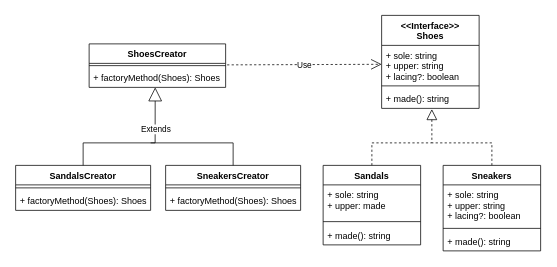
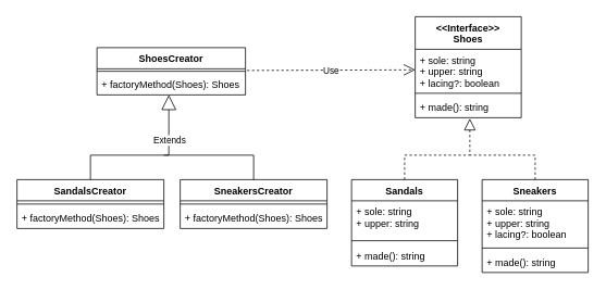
  <mxCell id="0" />
  <mxCell id="1" parent="0" />
  <mxCell id="2" value="" style="endArrow=block;dashed=1;endFill=0;endSize=12;html=1;rounded=0;exitX=0.5;exitY=0;exitDx=0;exitDy=0;entryX=0.515;entryY=1.038;entryDx=0;entryDy=0;entryPerimeter=0;" edge="1" parent="1" source="13" target="24"><mxGeometry width="160" relative="1" as="geometry"><mxPoint x="493" y="220" as="sourcePoint" /><mxPoint x="574.99" y="140" as="targetPoint" /><Array as="points"><mxPoint x="495" y="190" /><mxPoint x="575" y="190" /></Array></mxGeometry></mxCell>
  <mxCell id="3" value="" style="endArrow=none;dashed=1;html=1;rounded=0;fontColor=#000000;exitX=0.5;exitY=0;exitDx=0;exitDy=0;" edge="1" parent="1" source="17"><mxGeometry width="50" height="50" relative="1" as="geometry"><mxPoint x="661" y="220" as="sourcePoint" /><mxPoint x="575" y="190" as="targetPoint" /><Array as="points"><mxPoint x="655" y="190" /></Array></mxGeometry></mxCell>
  <mxCell id="4" value="ShoesCreator" style="swimlane;fontStyle=1;align=center;verticalAlign=top;childLayout=stackLayout;horizontal=1;startSize=26;horizontalStack=0;resizeParent=1;resizeParentMax=0;resizeLast=0;collapsible=1;marginBottom=0;fontColor=#000000;" vertex="1" parent="1"><mxGeometry x="118" y="58" width="182" height="58" as="geometry" /></mxCell>
  <mxCell id="5" value="" style="line;strokeWidth=1;fillColor=none;align=left;verticalAlign=middle;spacingTop=-1;spacingLeft=3;spacingRight=3;rotatable=0;labelPosition=right;points=[];portConstraint=eastwest;strokeColor=inherit;fontColor=#000000;" vertex="1" parent="4"><mxGeometry y="26" width="182" height="6" as="geometry" /></mxCell>
  <mxCell id="6" value="+ factoryMethod(Shoes): Shoes" style="text;strokeColor=none;fillColor=none;align=left;verticalAlign=top;spacingLeft=4;spacingRight=4;overflow=hidden;rotatable=0;points=[[0,0.5],[1,0.5]];portConstraint=eastwest;fontColor=#000000;" vertex="1" parent="4"><mxGeometry y="32" width="182" height="26" as="geometry" /></mxCell>
  <mxCell id="7" value="SneakersCreator" style="swimlane;fontStyle=1;align=center;verticalAlign=top;childLayout=stackLayout;horizontal=1;startSize=26;horizontalStack=0;resizeParent=1;resizeParentMax=0;resizeLast=0;collapsible=1;marginBottom=0;fontColor=#000000;" vertex="1" parent="1"><mxGeometry x="220" y="220" width="180" height="60" as="geometry" /></mxCell>
  <mxCell id="8" value="" style="line;strokeWidth=1;fillColor=none;align=left;verticalAlign=middle;spacingTop=-1;spacingLeft=3;spacingRight=3;rotatable=0;labelPosition=right;points=[];portConstraint=eastwest;strokeColor=inherit;fontColor=#000000;" vertex="1" parent="7"><mxGeometry y="26" width="180" height="8" as="geometry" /></mxCell>
  <mxCell id="9" value="+ factoryMethod(Shoes): Shoes" style="text;strokeColor=none;fillColor=none;align=left;verticalAlign=top;spacingLeft=4;spacingRight=4;overflow=hidden;rotatable=0;points=[[0,0.5],[1,0.5]];portConstraint=eastwest;fontColor=#000000;" vertex="1" parent="7"><mxGeometry y="34" width="180" height="26" as="geometry" /></mxCell>
  <mxCell id="10" value="SandalsCreator" style="swimlane;fontStyle=1;align=center;verticalAlign=top;childLayout=stackLayout;horizontal=1;startSize=26;horizontalStack=0;resizeParent=1;resizeParentMax=0;resizeLast=0;collapsible=1;marginBottom=0;fontColor=#000000;" vertex="1" parent="1"><mxGeometry x="20" y="220" width="180" height="60" as="geometry" /></mxCell>
  <mxCell id="11" value="" style="line;strokeWidth=1;fillColor=none;align=left;verticalAlign=middle;spacingTop=-1;spacingLeft=3;spacingRight=3;rotatable=0;labelPosition=right;points=[];portConstraint=eastwest;strokeColor=inherit;fontColor=#000000;" vertex="1" parent="10"><mxGeometry y="26" width="180" height="8" as="geometry" /></mxCell>
  <mxCell id="12" value="+ factoryMethod(Shoes): Shoes" style="text;strokeColor=none;fillColor=none;align=left;verticalAlign=top;spacingLeft=4;spacingRight=4;overflow=hidden;rotatable=0;points=[[0,0.5],[1,0.5]];portConstraint=eastwest;fontColor=#000000;" vertex="1" parent="10"><mxGeometry y="34" width="180" height="26" as="geometry" /></mxCell>
  <mxCell id="13" value="Sandals" style="swimlane;fontStyle=1;align=center;verticalAlign=top;childLayout=stackLayout;horizontal=1;startSize=26;horizontalStack=0;resizeParent=1;resizeParentMax=0;resizeLast=0;collapsible=1;marginBottom=0;fontColor=#000000;" vertex="1" parent="1"><mxGeometry x="430" y="220" width="130" height="106" as="geometry" /></mxCell>
- <mxCell id="14" value="+ sole: string&#10;+ upper: made" style="text;strokeColor=none;fillColor=none;align=left;verticalAlign=top;spacingLeft=4;spacingRight=4;overflow=hidden;rotatable=0;points=[[0,0.5],[1,0.5]];portConstraint=eastwest;fontColor=#000000;" vertex="1" parent="13"><mxGeometry y="26" width="130" height="44" as="geometry" /></mxCell>
+ <mxCell id="14" value="+ sole: string&#10;+ upper: string" style="text;strokeColor=none;fillColor=none;align=left;verticalAlign=top;spacingLeft=4;spacingRight=4;overflow=hidden;rotatable=0;points=[[0,0.5],[1,0.5]];portConstraint=eastwest;fontColor=#000000;" vertex="1" parent="13"><mxGeometry y="26" width="130" height="44" as="geometry" /></mxCell>
  <mxCell id="15" value="" style="line;strokeWidth=1;fillColor=none;align=left;verticalAlign=middle;spacingTop=-1;spacingLeft=3;spacingRight=3;rotatable=0;labelPosition=right;points=[];portConstraint=eastwest;strokeColor=inherit;fontColor=#000000;" vertex="1" parent="13"><mxGeometry y="70" width="130" height="10" as="geometry" /></mxCell>
  <mxCell id="16" value="+ made(): string" style="text;strokeColor=none;fillColor=none;align=left;verticalAlign=top;spacingLeft=4;spacingRight=4;overflow=hidden;rotatable=0;points=[[0,0.5],[1,0.5]];portConstraint=eastwest;fontColor=#000000;" vertex="1" parent="13"><mxGeometry y="80" width="130" height="26" as="geometry" /></mxCell>
  <mxCell id="17" value="Sneakers" style="swimlane;fontStyle=1;align=center;verticalAlign=top;childLayout=stackLayout;horizontal=1;startSize=26;horizontalStack=0;resizeParent=1;resizeParentMax=0;resizeLast=0;collapsible=1;marginBottom=0;fontColor=#000000;" vertex="1" parent="1"><mxGeometry x="590" y="220" width="130" height="114" as="geometry" /></mxCell>
  <mxCell id="18" value="+ sole: string&#10;+ upper: string&#10;+ lacing?: boolean" style="text;strokeColor=none;fillColor=none;align=left;verticalAlign=top;spacingLeft=4;spacingRight=4;overflow=hidden;rotatable=0;points=[[0,0.5],[1,0.5]];portConstraint=eastwest;fontColor=#000000;" vertex="1" parent="17"><mxGeometry y="26" width="130" height="54" as="geometry" /></mxCell>
  <mxCell id="19" value="" style="line;strokeWidth=1;fillColor=none;align=left;verticalAlign=middle;spacingTop=-1;spacingLeft=3;spacingRight=3;rotatable=0;labelPosition=right;points=[];portConstraint=eastwest;strokeColor=inherit;fontColor=#000000;" vertex="1" parent="17"><mxGeometry y="80" width="130" height="8" as="geometry" /></mxCell>
  <mxCell id="20" value="+ made(): string" style="text;strokeColor=none;fillColor=none;align=left;verticalAlign=top;spacingLeft=4;spacingRight=4;overflow=hidden;rotatable=0;points=[[0,0.5],[1,0.5]];portConstraint=eastwest;fontColor=#000000;" vertex="1" parent="17"><mxGeometry y="88" width="130" height="26" as="geometry" /></mxCell>
  <mxCell id="21" value="&lt;&lt;Interface&gt;&gt;&#10;Shoes" style="swimlane;fontStyle=1;align=center;verticalAlign=top;childLayout=stackLayout;horizontal=1;startSize=40;horizontalStack=0;resizeParent=1;resizeParentMax=0;resizeLast=0;collapsible=1;marginBottom=0;fontColor=#000000;" vertex="1" parent="1"><mxGeometry x="508" y="20" width="130" height="124" as="geometry" /></mxCell>
  <mxCell id="22" value="+ sole: string&#10;+ upper: string&#10;+ lacing?: boolean" style="text;strokeColor=none;fillColor=none;align=left;verticalAlign=top;spacingLeft=4;spacingRight=4;overflow=hidden;rotatable=0;points=[[0,0.5],[1,0.5]];portConstraint=eastwest;fontColor=#000000;" vertex="1" parent="21"><mxGeometry y="40" width="130" height="50" as="geometry" /></mxCell>
  <mxCell id="23" value="" style="line;strokeWidth=1;fillColor=none;align=left;verticalAlign=middle;spacingTop=-1;spacingLeft=3;spacingRight=3;rotatable=0;labelPosition=right;points=[];portConstraint=eastwest;strokeColor=inherit;fontColor=#000000;" vertex="1" parent="21"><mxGeometry y="90" width="130" height="8" as="geometry" /></mxCell>
  <mxCell id="24" value="+ made(): string" style="text;strokeColor=none;fillColor=none;align=left;verticalAlign=top;spacingLeft=4;spacingRight=4;overflow=hidden;rotatable=0;points=[[0,0.5],[1,0.5]];portConstraint=eastwest;fontColor=#000000;" vertex="1" parent="21"><mxGeometry y="98" width="130" height="26" as="geometry" /></mxCell>
  <mxCell id="25" value="Use" style="endArrow=open;endSize=12;dashed=1;html=1;rounded=0;fontColor=#000000;exitX=1.011;exitY=0.333;exitDx=0;exitDy=0;exitPerimeter=0;" edge="1" parent="1" source="5" target="22"><mxGeometry width="160" relative="1" as="geometry"><mxPoint x="300" y="90" as="sourcePoint" /><mxPoint x="460" y="90" as="targetPoint" /></mxGeometry></mxCell>
  <mxCell id="26" value="Extends" style="endArrow=block;endSize=16;endFill=0;html=1;rounded=0;fontColor=#000000;entryX=0.484;entryY=1;entryDx=0;entryDy=0;entryPerimeter=0;exitX=0.5;exitY=0;exitDx=0;exitDy=0;" edge="1" parent="1" source="10" target="6"><mxGeometry x="0.441" y="-1" width="160" relative="1" as="geometry"><mxPoint x="150" y="166" as="sourcePoint" /><mxPoint x="310" y="166" as="targetPoint" /><Array as="points"><mxPoint x="110" y="190" /><mxPoint x="206" y="190" /></Array><mxPoint as="offset" /></mxGeometry></mxCell>
  <mxCell id="27" value="" style="endArrow=none;html=1;rounded=0;fontColor=#000000;exitX=0.5;exitY=0;exitDx=0;exitDy=0;" edge="1" parent="1" source="7"><mxGeometry width="50" height="50" relative="1" as="geometry"><mxPoint x="560" y="290" as="sourcePoint" /><mxPoint x="200" y="190" as="targetPoint" /><Array as="points"><mxPoint x="310" y="190" /></Array></mxGeometry></mxCell>
